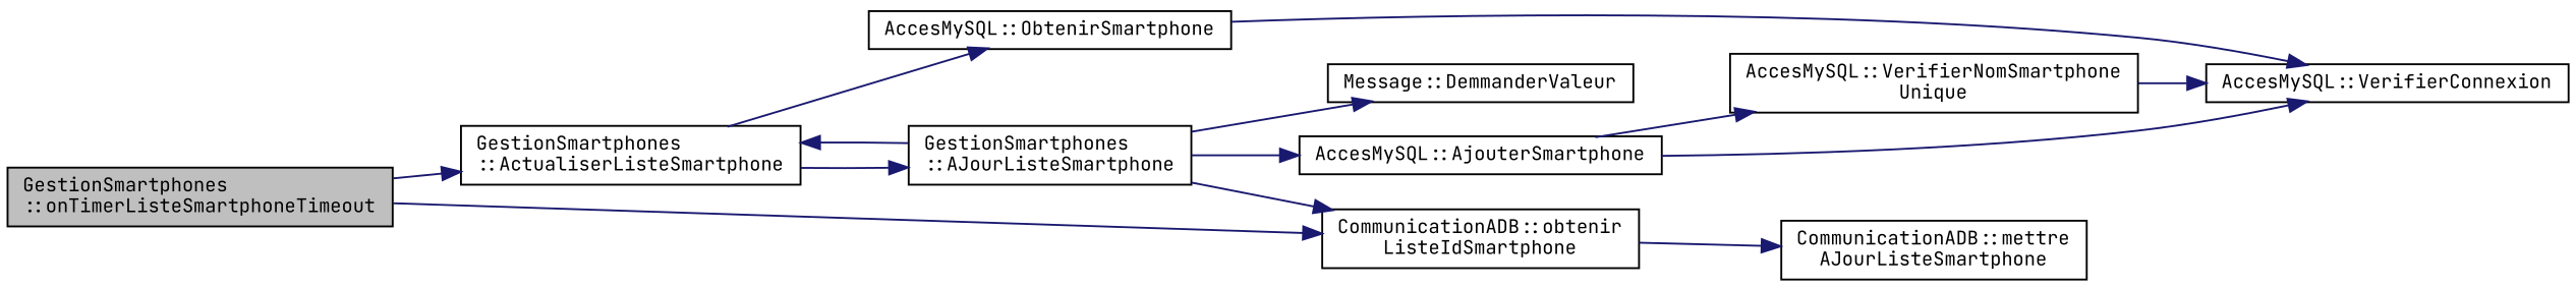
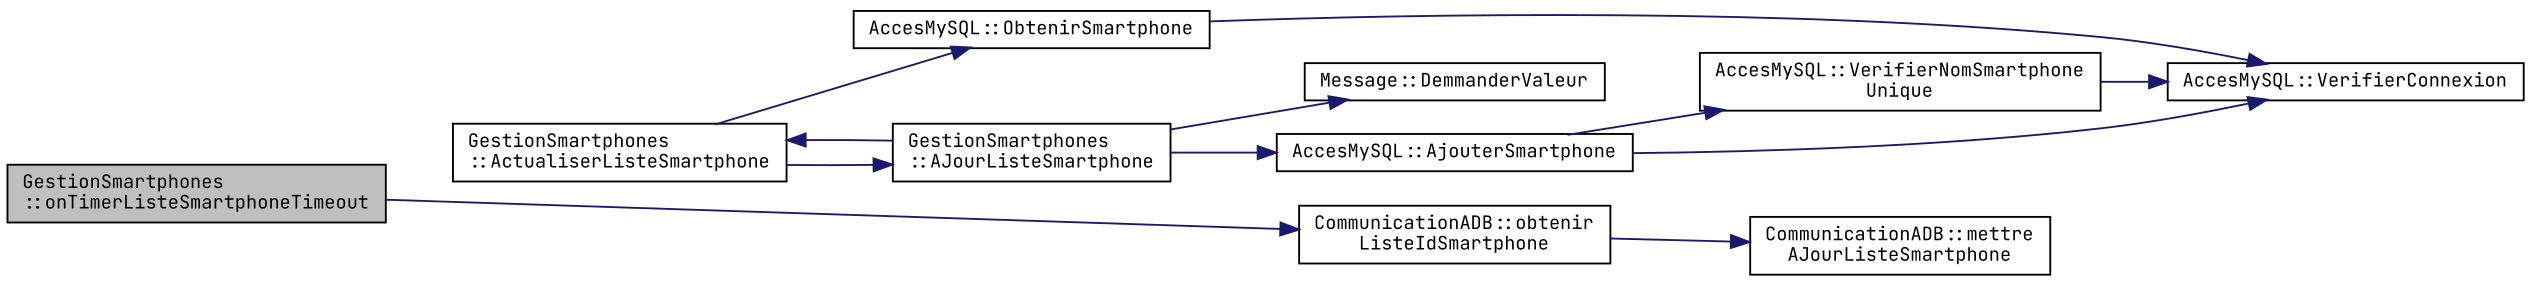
  digraph {
    fontname="JetBrains Mono"
    rankdir=LR
    node [color=black fillcolor=white fontname="JetBrains Mono" fontsize=10 shape=record style=filled]
    edge [color=midnightblue fontname="JetBrains Mono" fontsize=10 labelfontname=Helvetica labelfontsize=10 style=solid]
    n1 [fillcolor=grey75 fontcolor=black height=0.2 label="GestionSmartphones\l::onTimerListeSmartphoneTimeout" width=0.4]
    n2 [height=0.2 label="GestionSmartphones\l::ActualiserListeSmartphone" width=0.4]
    n3 [height=0.2 label="CommunicationADB::obtenir\lListeIdSmartphone" width=0.4]
    n4 [height=0.2 label="GestionSmartphones\l::AJourListeSmartphone" width=0.4]
    n5 [height=0.2 label="AccesMySQL::ObtenirSmartphone" width=0.4]
    n6 [height=0.2 label="CommunicationADB::mettre\lAJourListeSmartphone" width=0.4]
    n7 [height=0.2 label="AccesMySQL::AjouterSmartphone" width=0.4]
    n8 [height=0.2 label="Message::DemmanderValeur" width=0.4]
    n9 [height=0.2 label="AccesMySQL::VerifierConnexion" width=0.4]
    n10 [height=0.2 label="AccesMySQL::VerifierNomSmartphone\lUnique" width=0.4]
-   n1 -> n2
    n1 -> n3
    n2 -> n4
    n2 -> n5
    n3 -> n6
    n4 -> n2
-   n4 -> n3
    n4 -> n7
    n4 -> n8
    n5 -> n9
    n7 -> n9
    n7 -> n10
    n10 -> n9
  }
